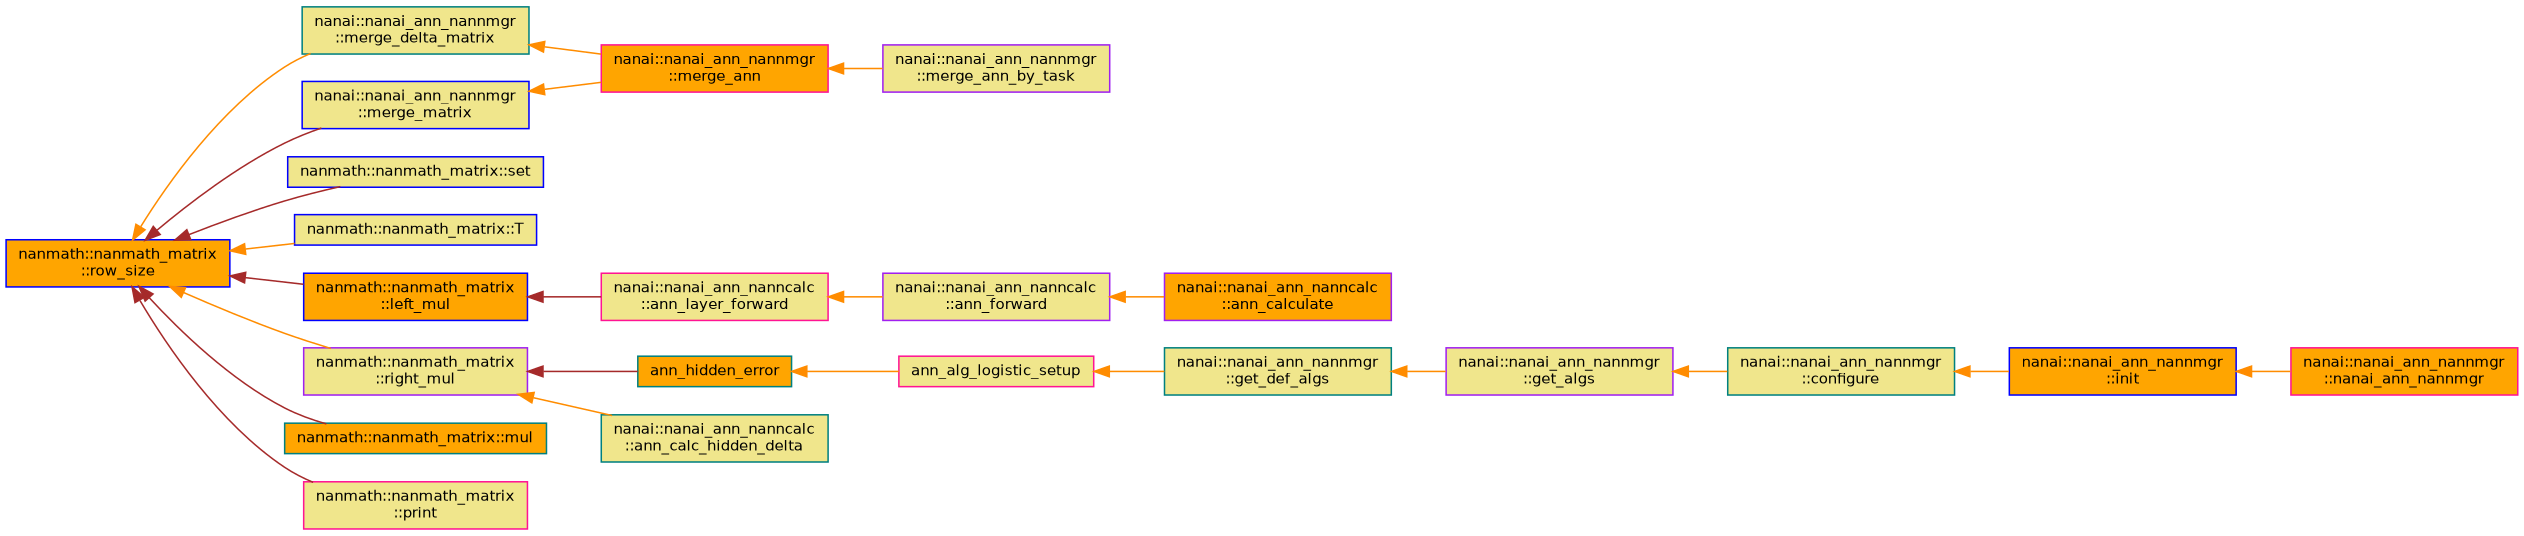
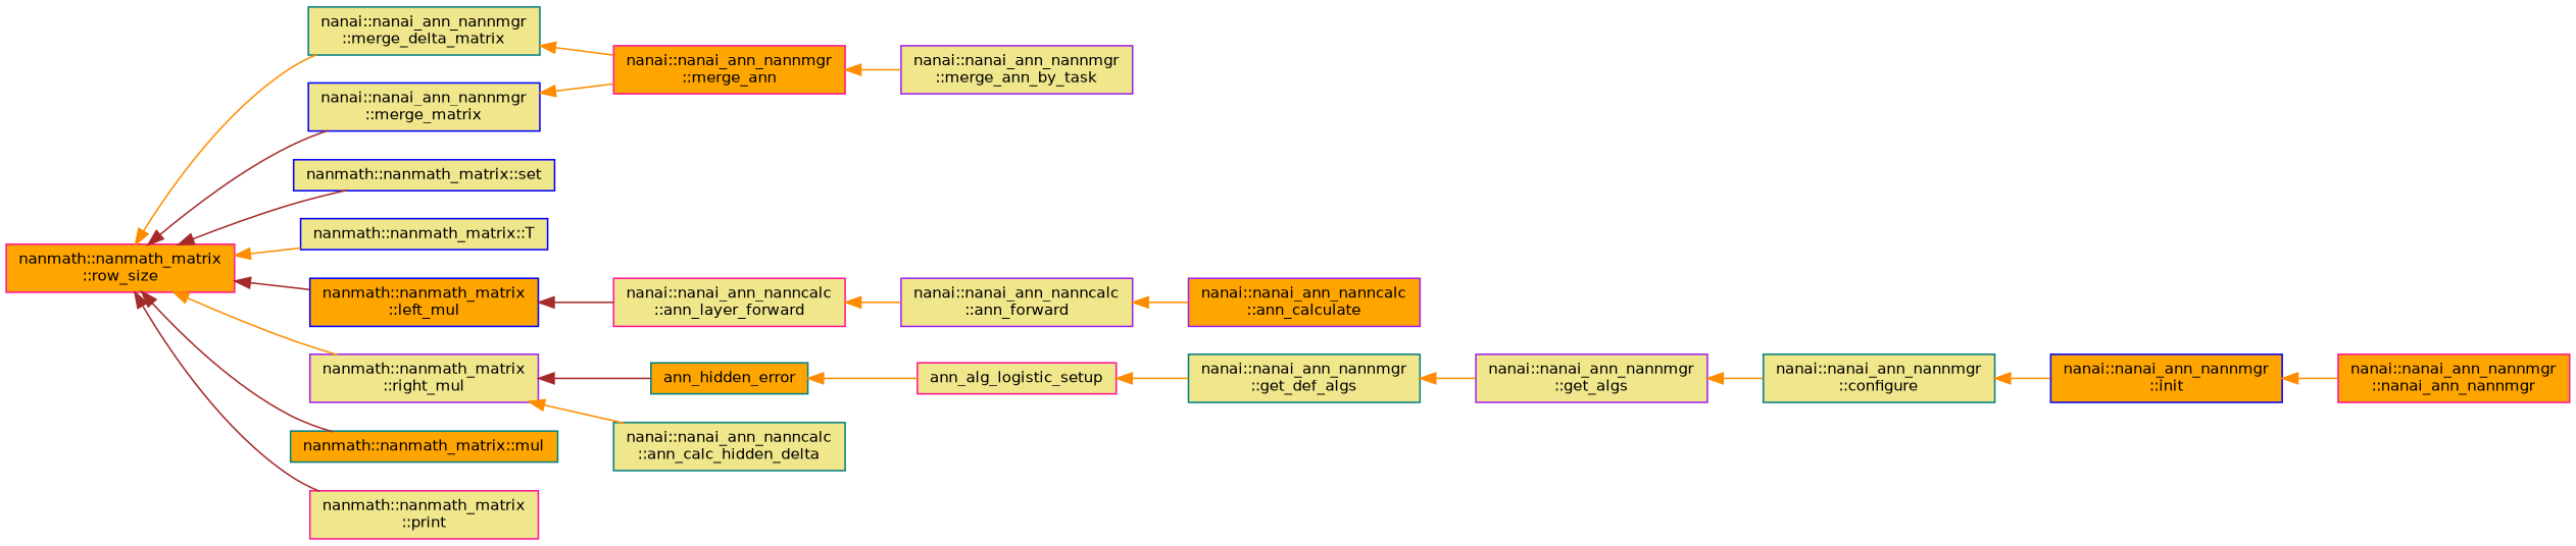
  digraph {
    fontname="DejaVu Sans"
    rankdir=LR
    node [color=blue fillcolor=khaki fontname="DejaVu Sans" fontsize=10 shape=record style=filled]
    edge [color=darkorange dir=back fontname="DejaVu Sans" fontsize=10 labelfontname=Helvetica labelfontsize=10 style=solid]
-   n1 [fillcolor=orange fontcolor=black height=0.2 label="nanmath::nanmath_matrix\l::row_size" width=0.4]
+   n1 [color=deeppink fillcolor=orange fontcolor=black height=0.2 label="nanmath::nanmath_matrix\l::row_size" width=0.4]
    n2 [color=teal height=0.2 label="nanai::nanai_ann_nannmgr\l::merge_delta_matrix" width=0.4]
    n3 [height=0.2 label="nanai::nanai_ann_nannmgr\l::merge_matrix" width=0.4]
    n4 [height=0.2 label="nanmath::nanmath_matrix::set" width=0.4]
    n5 [height=0.2 label="nanmath::nanmath_matrix::T" width=0.4]
    n6 [fillcolor=orange height=0.2 label="nanmath::nanmath_matrix\l::left_mul" width=0.4]
    n7 [color=purple height=0.2 label="nanmath::nanmath_matrix\l::right_mul" width=0.4]
    n8 [color=teal fillcolor=orange height=0.2 label="nanmath::nanmath_matrix::mul" width=0.4]
    n9 [color=deeppink height=0.2 label="nanmath::nanmath_matrix\l::print" width=0.4]
    n10 [color=deeppink fillcolor=orange height=0.2 label="nanai::nanai_ann_nannmgr\l::merge_ann" width=0.4]
    n11 [color=deeppink height=0.2 label="nanai::nanai_ann_nanncalc\l::ann_layer_forward" width=0.4]
    n12 [color=teal fillcolor=orange height=0.2 label=ann_hidden_error width=0.4]
    n13 [color=teal height=0.2 label="nanai::nanai_ann_nanncalc\l::ann_calc_hidden_delta" width=0.4]
    n14 [color=purple height=0.2 label="nanai::nanai_ann_nannmgr\l::merge_ann_by_task" width=0.4]
    n15 [color=purple height=0.2 label="nanai::nanai_ann_nanncalc\l::ann_forward" width=0.4]
    n16 [color=purple fillcolor=orange height=0.2 label="nanai::nanai_ann_nanncalc\l::ann_calculate" width=0.4]
    n17 [color=deeppink height=0.2 label=ann_alg_logistic_setup width=0.4]
    n18 [color=teal height=0.2 label="nanai::nanai_ann_nannmgr\l::get_def_algs" width=0.4]
    n19 [color=purple height=0.2 label="nanai::nanai_ann_nannmgr\l::get_algs" width=0.4]
    n20 [color=teal height=0.2 label="nanai::nanai_ann_nannmgr\l::configure" width=0.4]
    n21 [fillcolor=orange height=0.2 label="nanai::nanai_ann_nannmgr\l::init" width=0.4]
    n22 [color=deeppink fillcolor=orange height=0.2 label="nanai::nanai_ann_nannmgr\l::nanai_ann_nannmgr" width=0.4]
    n1 -> n2
    n1 -> n3 [color=brown]
    n1 -> n4 [color=brown]
    n1 -> n5
    n1 -> n6 [color=brown]
    n1 -> n7
    n1 -> n8 [color=brown]
    n1 -> n9 [color=brown]
    n2 -> n10
    n3 -> n10
    n6 -> n11 [color=brown]
    n7 -> n12 [color=brown]
    n7 -> n13
    n10 -> n14
    n11 -> n15
    n12 -> n17
    n15 -> n16
    n17 -> n18
    n18 -> n19
    n19 -> n20
    n20 -> n21
    n21 -> n22
  }
